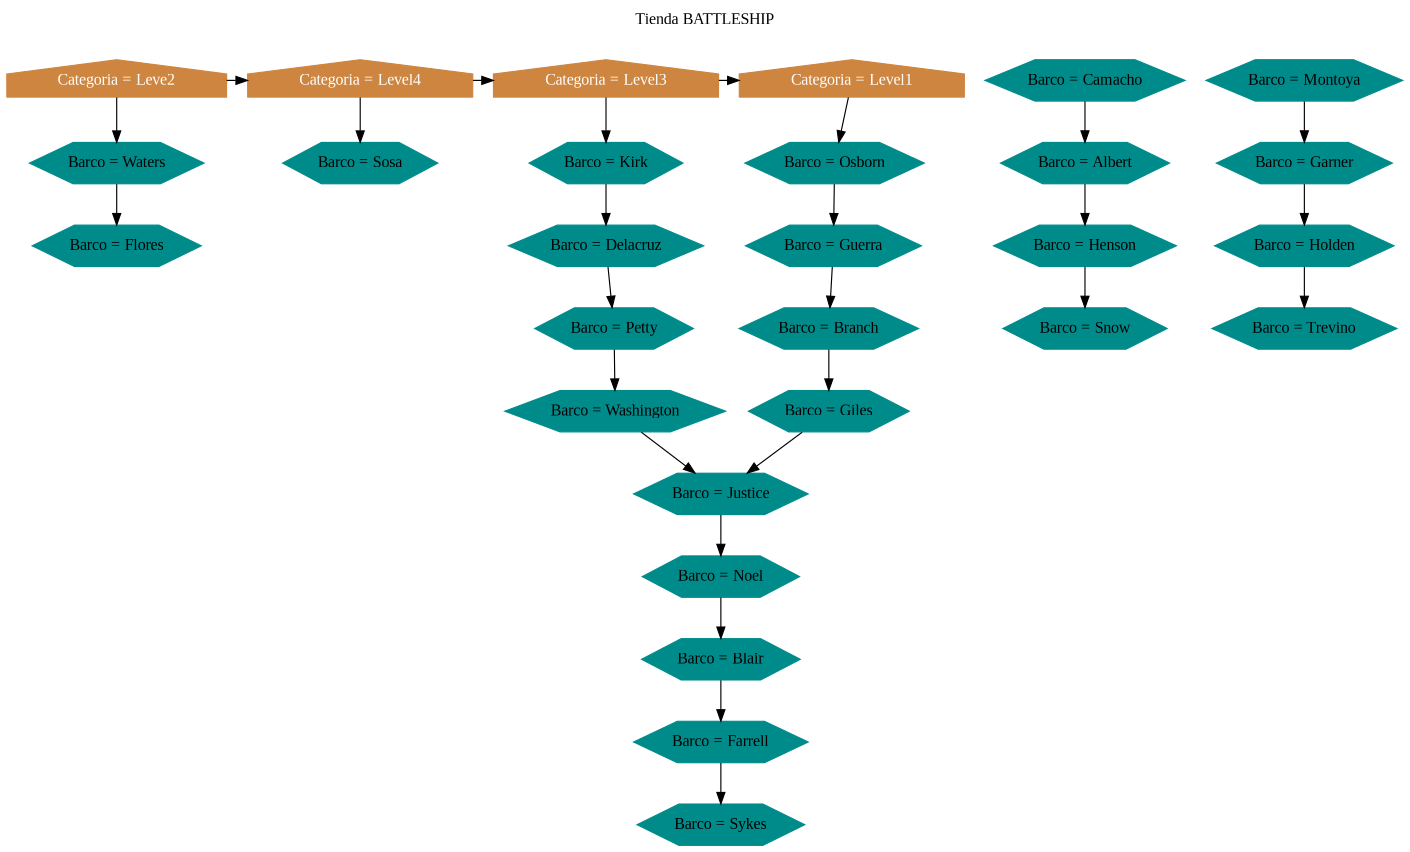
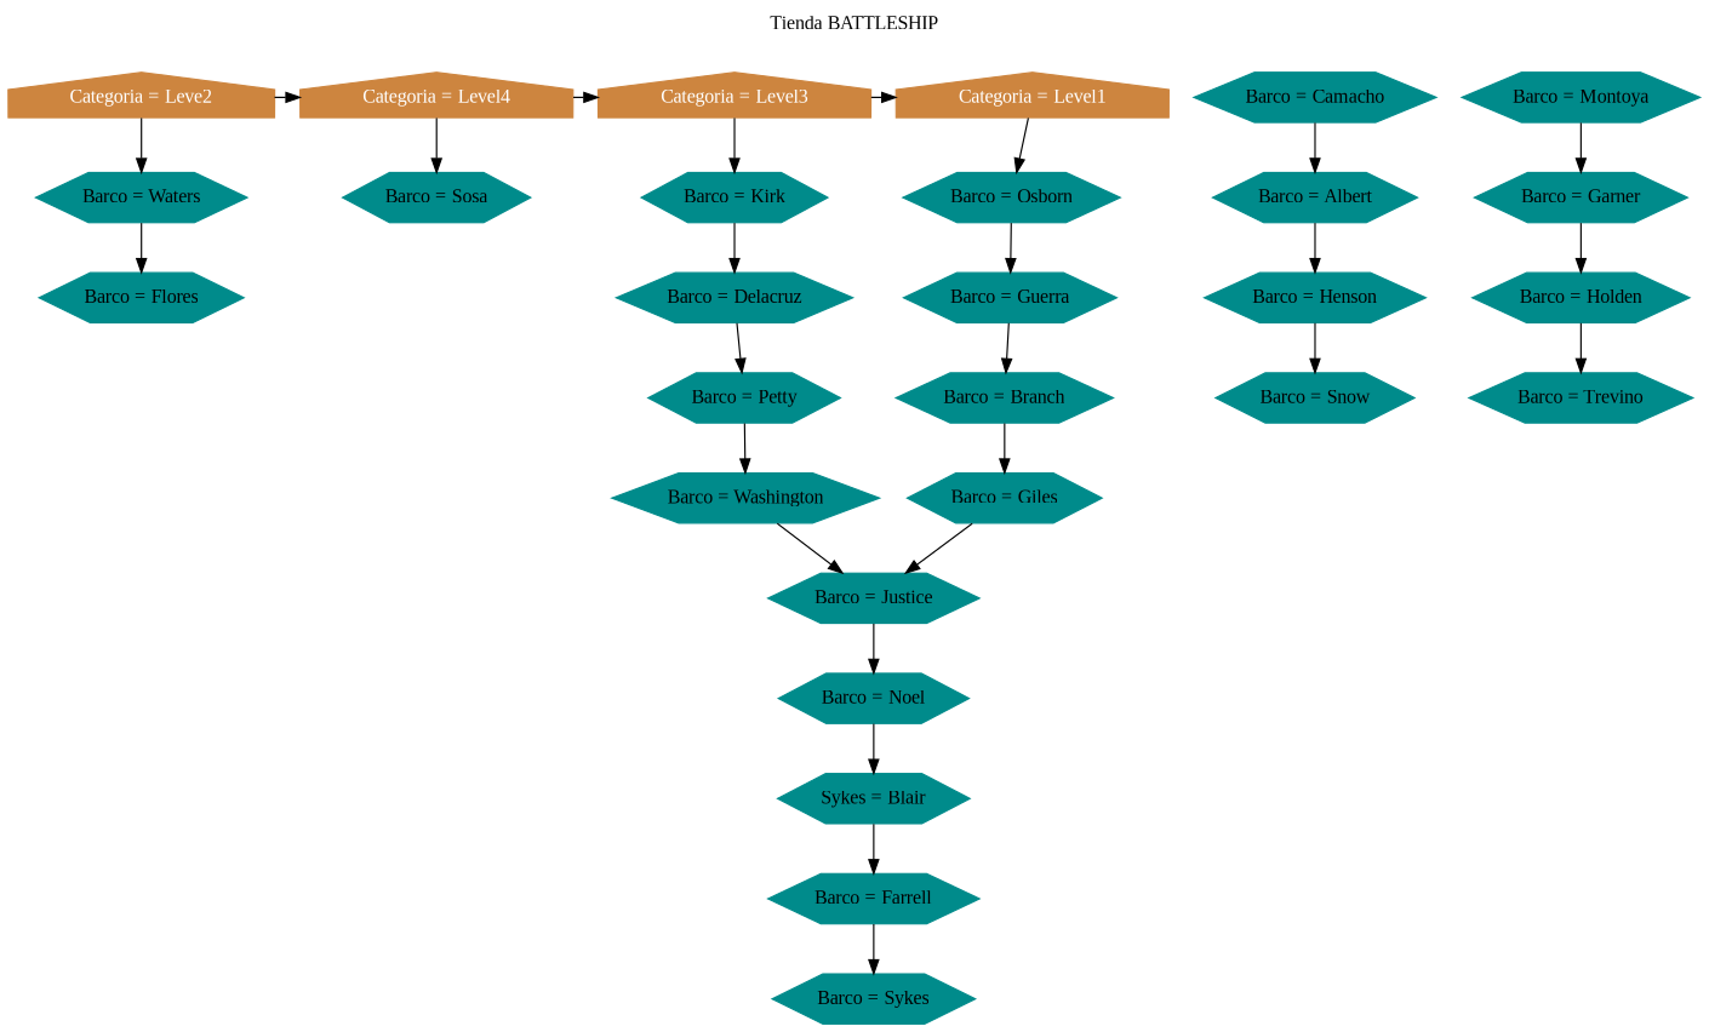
  digraph {
    fontname="Liberation Serif"
    label="Tienda BATTLESHIP"
    labelloc="t;"
    node [color=cyan4 dir=both fontname="Liberation Serif" shape=hexagon style=filled]
    edge [fontname="Liberation Serif"]
    n1 [color=peru fontcolor=white label="Categoria = Leve2" shape=house]
    n2 [color=peru fontcolor=white label="Categoria = Level4" shape=house]
    n3 [color=peru fontcolor=white label="Categoria = Level3" shape=house]
    n4 [color=peru fontcolor=white label="Categoria = Level1" shape=house]
    n5 [label="Barco = Waters"]
    n6 [label="Barco = Sosa"]
    n7 [label="Barco = Kirk"]
    n8 [label="Barco = Osborn"]
    n9 [label="Barco = Flores"]
    n10 [label="Barco = Delacruz"]
    n11 [label="Barco = Camacho"]
    n12 [label="Barco = Albert"]
    n13 [label="Barco = Henson"]
    n14 [label="Barco = Snow"]
    n15 [label="Barco = Guerra"]
    n16 [label="Barco = Petty"]
    n17 [label="Barco = Washington"]
    n18 [label="Barco = Justice"]
    n19 [label="Barco = Noel"]
-   n20 [label="Barco = Blair"]
+   n20 [label="Sykes = Blair"]
    n21 [label="Barco = Farrell"]
    n22 [label="Barco = Sykes"]
    n23 [label="Barco = Branch"]
    n24 [label="Barco = Giles"]
    n25 [label="Barco = Montoya"]
    n26 [label="Barco = Garner"]
    n27 [label="Barco = Holden"]
    n28 [label="Barco = Trevino"]
    subgraph sub_1 {
      rank=same
      n1
      n2
      n3
      n4
    }
    n1 -> n2
    n1 -> n5
    n2 -> n3
    n2 -> n6
    n3 -> n4
    n3 -> n7
    n4 -> n8
    n5 -> n9
    n7 -> n10
    n8 -> n15
    n10 -> n16
    n11 -> n12
    n12 -> n13
    n13 -> n14
    n15 -> n23
    n16 -> n17
    n17 -> n18
    n18 -> n19
    n19 -> n20
    n20 -> n21
    n21 -> n22
    n23 -> n24
    n24 -> n18
    n25 -> n26
    n26 -> n27
    n27 -> n28
  }
